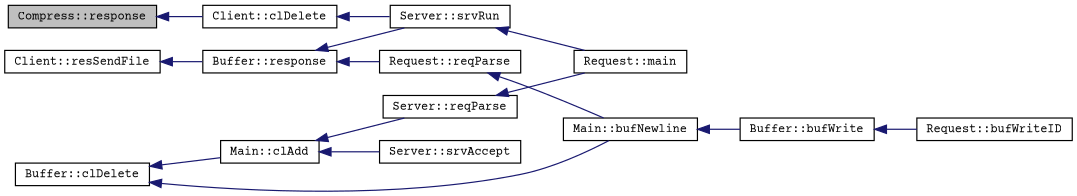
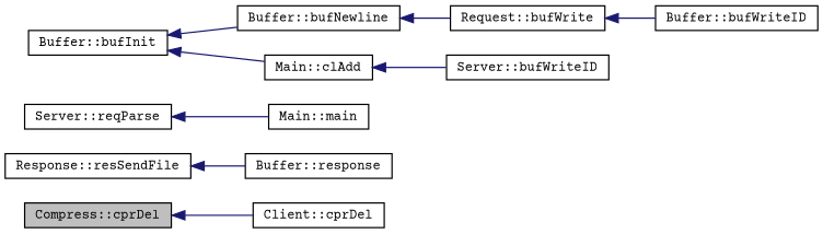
  digraph {
    fontname="Courier Prime"
    rankdir=LR
    node [color=black fontname="Courier Prime" fontsize=10 shape=record]
    edge [color=midnightblue dir=back fontname="Courier Prime" fontsize=10 labelfontname=FreeSans labelfontsize=10 style=solid]
-   n1 [fillcolor=grey75 fontcolor=black height=0.2 label="Compress::response" style=filled width=0.4]
-   n2 [height=0.2 label="Client::clDelete" width=0.4]
-   n3 [height=0.2 label="Server::srvRun" width=0.4]
-   n4 [height=0.2 label="Client::resSendFile" width=0.4]
+   n1 [fillcolor=grey75 fontcolor=black height=0.2 label="Compress::cprDel" style=filled width=0.4]
+   n2 [height=0.2 label="Client::cprDel" width=0.4]
+   n4 [height=0.2 label="Response::resSendFile" width=0.4]
    n5 [height=0.2 label="Buffer::response" width=0.4]
-   n6 [height=0.2 label="Request::main" width=0.4]
-   n7 [height=0.2 label="Request::reqParse" width=0.4]
-   n8 [height=0.2 label="Main::bufNewline" width=0.4]
-   n9 [height=0.2 label="Buffer::bufWrite" width=0.4]
-   n10 [height=0.2 label="Buffer::clDelete" width=0.4]
+   n6 [height=0.2 label="Main::main" width=0.4]
+   n8 [height=0.2 label="Buffer::bufNewline" width=0.4]
+   n9 [height=0.2 label="Request::bufWrite" width=0.4]
+   n10 [height=0.2 label="Buffer::bufInit" width=0.4]
    n11 [height=0.2 label="Main::clAdd" width=0.4]
-   n12 [height=0.2 label="Request::bufWriteID" width=0.4]
-   n13 [height=0.2 label="Server::srvAccept" width=0.4]
+   n12 [height=0.2 label="Buffer::bufWriteID" width=0.4]
+   n13 [height=0.2 label="Server::bufWriteID" width=0.4]
    n14 [height=0.2 label="Server::reqParse" width=0.4]
    n1 -> n2
-   n2 -> n3
-   n3 -> n6
    n4 -> n5
-   n5 -> n3
-   n5 -> n7
-   n7 -> n8
    n8 -> n9
    n9 -> n12
    n10 -> n8
    n10 -> n11
    n11 -> n13
-   n11 -> n14
    n14 -> n6
  }
